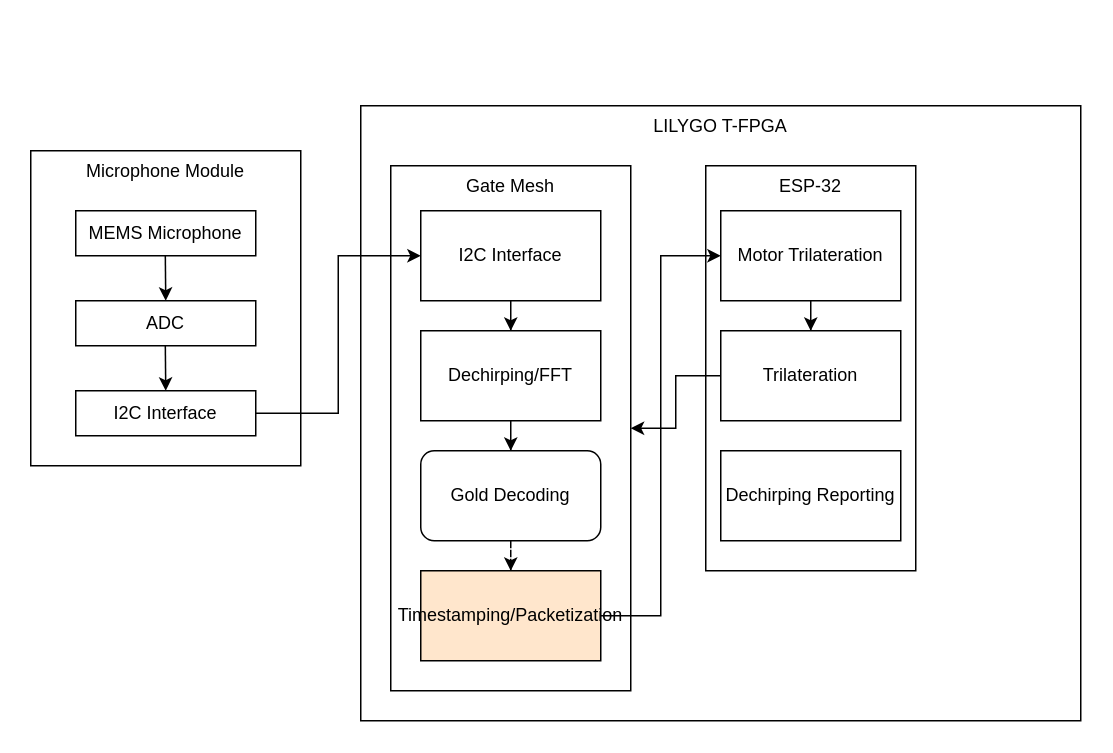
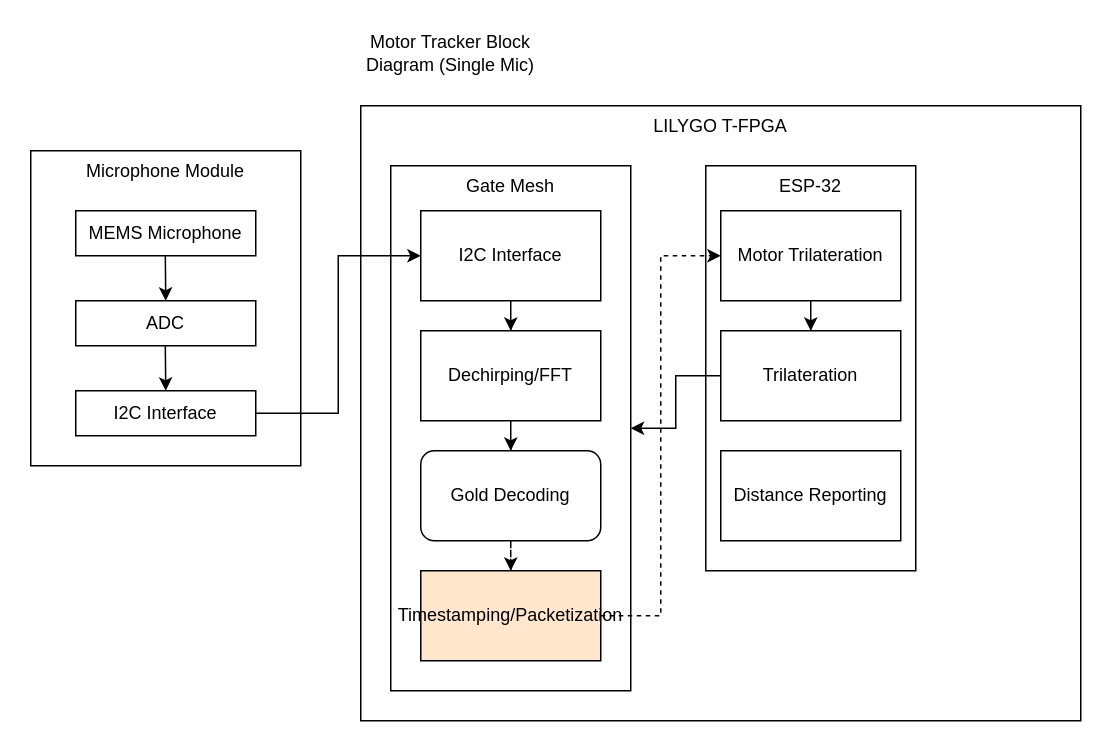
  <mxCell id="0" />
  <mxCell id="1" parent="0" />
  <mxCell id="2" value="LILYGO T-FPGA" style="rounded=0;whiteSpace=wrap;html=1;verticalAlign=top;" parent="1" vertex="1"><mxGeometry x="240" y="70" width="480" height="410" as="geometry" /></mxCell>
+ <mxCell id="3" value="Motor Tracker Block Diagram (Single Mic)" style="text;html=1;align=center;verticalAlign=middle;whiteSpace=wrap;rounded=0;" parent="1" vertex="1"><mxGeometry x="240" y="20" width="120" height="30" as="geometry" /></mxCell>
  <mxCell id="4" value="Microphone Module" style="rounded=0;whiteSpace=wrap;html=1;verticalAlign=top;" parent="1" vertex="1"><mxGeometry x="20" y="100" width="180" height="210" as="geometry" /></mxCell>
  <mxCell id="5" value="MEMS Microphone" style="rounded=0;whiteSpace=wrap;html=1;" parent="1" vertex="1"><mxGeometry x="50" y="140" width="120" height="30" as="geometry" /></mxCell>
  <mxCell id="6" value="ADC" style="rounded=0;whiteSpace=wrap;html=1;" parent="1" vertex="1"><mxGeometry x="50" y="200" width="120" height="30" as="geometry" /></mxCell>
  <mxCell id="7" value="" style="endArrow=classic;html=1;rounded=0;entryX=0.5;entryY=0;entryDx=0;entryDy=0;" parent="1" target="6" edge="1"><mxGeometry width="50" height="50" relative="1" as="geometry"><mxPoint x="109.71" y="170" as="sourcePoint" /><mxPoint x="109.71" y="220" as="targetPoint" /></mxGeometry></mxCell>
  <mxCell id="8" value="Gate Mesh" style="rounded=0;whiteSpace=wrap;html=1;verticalAlign=top;" parent="1" vertex="1"><mxGeometry x="260" y="110" width="160" height="350" as="geometry" /></mxCell>
  <mxCell id="9" style="edgeStyle=orthogonalEdgeStyle;rounded=0;orthogonalLoop=1;jettySize=auto;html=1;entryX=0;entryY=0.5;entryDx=0;entryDy=0;" parent="1" source="10" target="13" edge="1"><mxGeometry relative="1" as="geometry" /></mxCell>
  <mxCell id="10" value="&lt;div&gt;I2C Interface&lt;/div&gt;" style="rounded=0;whiteSpace=wrap;html=1;" parent="1" vertex="1"><mxGeometry x="50" y="260" width="120" height="30" as="geometry" /></mxCell>
  <mxCell id="11" value="" style="endArrow=classic;html=1;rounded=0;entryX=0.5;entryY=0;entryDx=0;entryDy=0;" parent="1" target="10" edge="1"><mxGeometry width="50" height="50" relative="1" as="geometry"><mxPoint x="109.71" y="230" as="sourcePoint" /><mxPoint x="109.71" y="280" as="targetPoint" /></mxGeometry></mxCell>
  <mxCell id="12" style="edgeStyle=orthogonalEdgeStyle;rounded=0;orthogonalLoop=1;jettySize=auto;html=1;" parent="1" source="13" target="15" edge="1"><mxGeometry relative="1" as="geometry" /></mxCell>
  <mxCell id="13" value="&lt;div&gt;I2C Interface&lt;/div&gt;" style="rounded=0;whiteSpace=wrap;html=1;" parent="1" vertex="1"><mxGeometry x="280" y="140" width="120" height="60" as="geometry" /></mxCell>
  <mxCell id="14" style="edgeStyle=orthogonalEdgeStyle;rounded=0;orthogonalLoop=1;jettySize=auto;html=1;" parent="1" source="15" target="17" edge="1"><mxGeometry relative="1" as="geometry" /></mxCell>
  <mxCell id="15" value="Dechirping/FFT" style="rounded=0;whiteSpace=wrap;html=1;" parent="1" vertex="1"><mxGeometry x="280" y="220" width="120" height="60" as="geometry" /></mxCell>
  <mxCell id="16" style="edgeStyle=orthogonalEdgeStyle;rounded=0;orthogonalLoop=1;jettySize=auto;html=1;dashed=1;" edge="1" parent="1" source="17" target="22"><mxGeometry relative="1" as="geometry" /></mxCell>
  <mxCell id="17" value="Gold Decoding" style="whiteSpace=wrap;html=1;rounded=1;" parent="1" vertex="1"><mxGeometry x="280" y="300" width="120" height="60" as="geometry" /></mxCell>
  <mxCell id="18" value="&lt;div&gt;ESP-32&lt;/div&gt;" style="rounded=0;whiteSpace=wrap;html=1;verticalAlign=top;" parent="1" vertex="1"><mxGeometry x="470" y="110" width="140" height="270" as="geometry" /></mxCell>
  <mxCell id="19" style="edgeStyle=orthogonalEdgeStyle;rounded=0;orthogonalLoop=1;jettySize=auto;html=1;" edge="1" parent="1" source="20" target="24"><mxGeometry relative="1" as="geometry" /></mxCell>
  <mxCell id="20" value="Motor Trilateration" style="rounded=0;whiteSpace=wrap;html=1;" parent="1" vertex="1"><mxGeometry x="480" y="140" width="120" height="60" as="geometry" /></mxCell>
- <mxCell id="21" style="edgeStyle=orthogonalEdgeStyle;rounded=0;orthogonalLoop=1;jettySize=auto;html=1;entryX=0;entryY=0.5;entryDx=0;entryDy=0;" edge="1" parent="1" source="22" target="20"><mxGeometry relative="1" as="geometry" /></mxCell>
+ <mxCell id="21" style="edgeStyle=orthogonalEdgeStyle;rounded=0;orthogonalLoop=1;jettySize=auto;html=1;entryX=0;entryY=0.5;entryDx=0;entryDy=0;dashed=1;" edge="1" parent="1" source="22" target="20"><mxGeometry relative="1" as="geometry" /></mxCell>
  <mxCell id="22" value="&lt;div&gt;Timestamping/Packetization&lt;/div&gt;" style="rounded=0;whiteSpace=wrap;html=1;fillColor=#ffe6cc;" vertex="1" parent="1"><mxGeometry x="280" y="380" width="120" height="60" as="geometry" /></mxCell>
  <mxCell id="23" style="edgeStyle=orthogonalEdgeStyle;rounded=0;orthogonalLoop=1;jettySize=auto;html=1;" edge="1" parent="1" source="24" target="8"><mxGeometry relative="1" as="geometry" /></mxCell>
  <mxCell id="24" value="&lt;div&gt;Trilateration&lt;/div&gt;" style="rounded=0;whiteSpace=wrap;html=1;" vertex="1" parent="1"><mxGeometry x="480" y="220" width="120" height="60" as="geometry" /></mxCell>
- <mxCell id="25" value="&lt;div&gt;Dechirping Reporting&lt;/div&gt;" style="rounded=0;whiteSpace=wrap;html=1;" vertex="1" parent="1"><mxGeometry x="480" y="300" width="120" height="60" as="geometry" /></mxCell>
+ <mxCell id="25" value="&lt;div&gt;Distance Reporting&lt;/div&gt;" style="rounded=0;whiteSpace=wrap;html=1;" vertex="1" parent="1"><mxGeometry x="480" y="300" width="120" height="60" as="geometry" /></mxCell>
